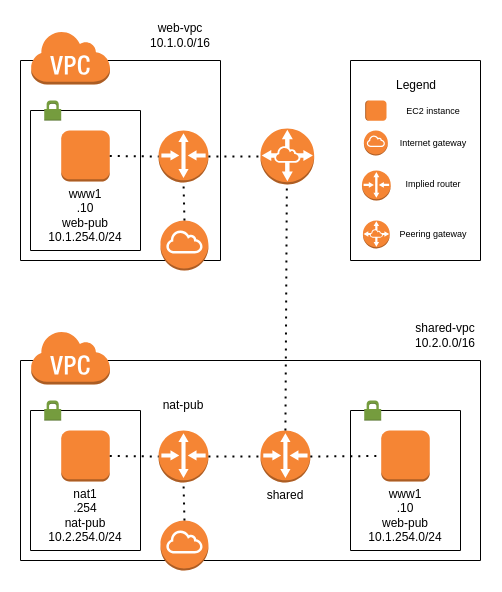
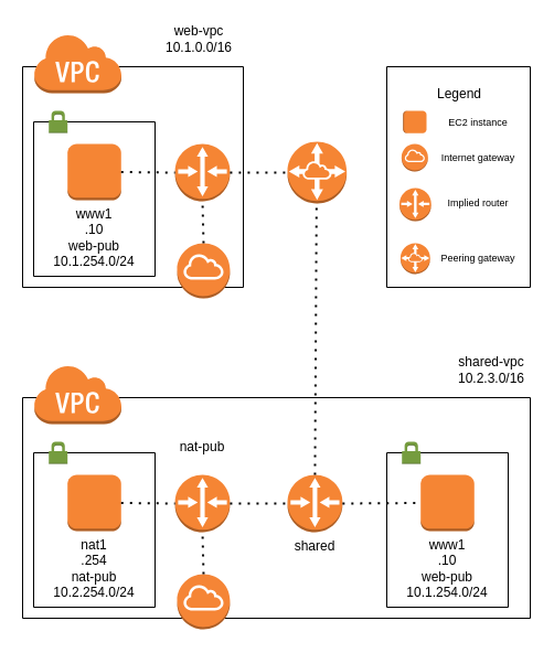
  <mxCell id="0" />
  <mxCell id="1" parent="0" />
  <mxCell id="2" value="" style="swimlane;startSize=0;" vertex="1" parent="1"><mxGeometry x="20" y="60" width="200" height="200" as="geometry" /></mxCell>
  <mxCell id="3" value="" style="outlineConnect=0;dashed=0;verticalLabelPosition=bottom;verticalAlign=top;align=center;html=1;shape=mxgraph.aws3.virtual_private_cloud;fillColor=#F58534;gradientColor=none;" vertex="1" parent="2"><mxGeometry x="10" y="-30" width="79.5" height="54" as="geometry" /></mxCell>
  <mxCell id="4" value="" style="outlineConnect=0;dashed=0;verticalLabelPosition=bottom;verticalAlign=top;align=center;html=1;shape=mxgraph.aws3.internet_gateway;fillColor=#F58536;gradientColor=none;" vertex="1" parent="2"><mxGeometry x="140" y="160" width="47.92" height="50" as="geometry" /></mxCell>
  <mxCell id="5" value="" style="swimlane;startSize=0;" vertex="1" parent="2"><mxGeometry x="10" y="50" width="110" height="140" as="geometry" /></mxCell>
  <mxCell id="6" value="www1&lt;div&gt;.10&lt;/div&gt;&lt;div&gt;web-pub&lt;br&gt;&lt;div&gt;10.1.254.0/24&lt;/div&gt;&lt;/div&gt;" style="text;html=1;align=center;verticalAlign=middle;whiteSpace=wrap;rounded=0;" vertex="1" parent="5"><mxGeometry x="25" y="90" width="60" height="30" as="geometry" /></mxCell>
  <mxCell id="7" value="" style="outlineConnect=0;dashed=0;verticalLabelPosition=bottom;verticalAlign=top;align=center;html=1;shape=mxgraph.aws3.instance;fillColor=#F58534;gradientColor=none;" vertex="1" parent="5"><mxGeometry x="30.71" y="20" width="48.57" height="51" as="geometry" /></mxCell>
  <mxCell id="8" value="" style="outlineConnect=0;dashed=0;verticalLabelPosition=bottom;verticalAlign=top;align=center;html=1;shape=mxgraph.aws3.permissions;fillColor=#759C3E;gradientColor=none;" vertex="1" parent="5"><mxGeometry x="13.73" y="-10" width="16.98" height="20" as="geometry" /></mxCell>
  <mxCell id="9" value="" style="outlineConnect=0;dashed=0;verticalLabelPosition=bottom;verticalAlign=top;align=center;html=1;shape=mxgraph.aws3.router;fillColor=#F58534;gradientColor=none;" vertex="1" parent="2"><mxGeometry x="138.09" y="70" width="49.83" height="52" as="geometry" /></mxCell>
  <mxCell id="10" value="" style="endArrow=none;dashed=1;html=1;dashPattern=1 3;strokeWidth=2;rounded=0;entryX=0.5;entryY=1;entryDx=0;entryDy=0;entryPerimeter=0;exitX=0.5;exitY=0;exitDx=0;exitDy=0;exitPerimeter=0;" edge="1" parent="2" source="4" target="9"><mxGeometry width="50" height="50" relative="1" as="geometry"><mxPoint x="140" y="190" as="sourcePoint" /><mxPoint x="190" y="140" as="targetPoint" /></mxGeometry></mxCell>
  <mxCell id="11" value="" style="endArrow=none;dashed=1;html=1;dashPattern=1 3;strokeWidth=2;rounded=0;entryX=0;entryY=0.5;entryDx=0;entryDy=0;entryPerimeter=0;exitX=1;exitY=0.5;exitDx=0;exitDy=0;exitPerimeter=0;" edge="1" parent="2" source="7" target="9"><mxGeometry width="50" height="50" relative="1" as="geometry"><mxPoint x="140" y="190" as="sourcePoint" /><mxPoint x="190" y="140" as="targetPoint" /></mxGeometry></mxCell>
  <mxCell id="12" value="web-vpc&lt;div&gt;10.1.0.0/16&lt;/div&gt;" style="text;html=1;align=center;verticalAlign=middle;whiteSpace=wrap;rounded=0;" vertex="1" parent="1"><mxGeometry x="150" y="20" width="60" height="30" as="geometry" /></mxCell>
  <mxCell id="13" value="" style="outlineConnect=0;dashed=0;verticalLabelPosition=bottom;verticalAlign=top;align=center;html=1;shape=mxgraph.aws3.vpc_peering;fillColor=#F58534;gradientColor=none;" vertex="1" parent="1"><mxGeometry x="260" y="128" width="53.67" height="56" as="geometry" /></mxCell>
  <mxCell id="14" value="" style="endArrow=none;dashed=1;html=1;dashPattern=1 3;strokeWidth=2;rounded=0;exitX=1;exitY=0.5;exitDx=0;exitDy=0;exitPerimeter=0;entryX=0;entryY=0.5;entryDx=0;entryDy=0;entryPerimeter=0;" edge="1" parent="1" source="9" target="13"><mxGeometry width="50" height="50" relative="1" as="geometry"><mxPoint x="160" y="250" as="sourcePoint" /><mxPoint x="210" y="200" as="targetPoint" /></mxGeometry></mxCell>
  <mxCell id="15" value="" style="swimlane;startSize=0;" vertex="1" parent="1"><mxGeometry x="20" y="360" width="460" height="200" as="geometry" /></mxCell>
  <mxCell id="16" value="" style="outlineConnect=0;dashed=0;verticalLabelPosition=bottom;verticalAlign=top;align=center;html=1;shape=mxgraph.aws3.virtual_private_cloud;fillColor=#F58534;gradientColor=none;" vertex="1" parent="15"><mxGeometry x="10" y="-30" width="79.5" height="54" as="geometry" /></mxCell>
  <mxCell id="17" value="" style="outlineConnect=0;dashed=0;verticalLabelPosition=bottom;verticalAlign=top;align=center;html=1;shape=mxgraph.aws3.internet_gateway;fillColor=#F58536;gradientColor=none;" vertex="1" parent="15"><mxGeometry x="140" y="160" width="47.92" height="50" as="geometry" /></mxCell>
  <mxCell id="18" value="" style="swimlane;startSize=0;" vertex="1" parent="15"><mxGeometry x="10" y="50" width="110" height="140" as="geometry" /></mxCell>
  <mxCell id="19" value="nat1&lt;div&gt;.254&lt;/div&gt;&lt;div&gt;nat-pub&lt;br&gt;&lt;div&gt;10.2.254.0/24&lt;/div&gt;&lt;/div&gt;" style="text;html=1;align=center;verticalAlign=middle;whiteSpace=wrap;rounded=0;" vertex="1" parent="18"><mxGeometry x="25" y="70" width="60" height="70" as="geometry" /></mxCell>
  <mxCell id="20" value="" style="outlineConnect=0;dashed=0;verticalLabelPosition=bottom;verticalAlign=top;align=center;html=1;shape=mxgraph.aws3.instance;fillColor=#F58534;gradientColor=none;" vertex="1" parent="18"><mxGeometry x="30.71" y="20" width="48.57" height="51" as="geometry" /></mxCell>
  <mxCell id="21" value="" style="outlineConnect=0;dashed=0;verticalLabelPosition=bottom;verticalAlign=top;align=center;html=1;shape=mxgraph.aws3.permissions;fillColor=#759C3E;gradientColor=none;" vertex="1" parent="18"><mxGeometry x="13.73" y="-10" width="16.98" height="20" as="geometry" /></mxCell>
  <mxCell id="22" value="" style="outlineConnect=0;dashed=0;verticalLabelPosition=bottom;verticalAlign=top;align=center;html=1;shape=mxgraph.aws3.router;fillColor=#F58534;gradientColor=none;" vertex="1" parent="15"><mxGeometry x="138.09" y="70" width="49.83" height="52" as="geometry" /></mxCell>
  <mxCell id="23" value="" style="endArrow=none;dashed=1;html=1;dashPattern=1 3;strokeWidth=2;rounded=0;entryX=0.5;entryY=1;entryDx=0;entryDy=0;entryPerimeter=0;exitX=0.5;exitY=0;exitDx=0;exitDy=0;exitPerimeter=0;" edge="1" parent="15" source="17" target="22"><mxGeometry width="50" height="50" relative="1" as="geometry"><mxPoint x="140" y="190" as="sourcePoint" /><mxPoint x="190" y="140" as="targetPoint" /></mxGeometry></mxCell>
  <mxCell id="24" value="" style="endArrow=none;dashed=1;html=1;dashPattern=1 3;strokeWidth=2;rounded=0;entryX=0;entryY=0.5;entryDx=0;entryDy=0;entryPerimeter=0;exitX=1;exitY=0.5;exitDx=0;exitDy=0;exitPerimeter=0;" edge="1" parent="15" source="20" target="22"><mxGeometry width="50" height="50" relative="1" as="geometry"><mxPoint x="140" y="190" as="sourcePoint" /><mxPoint x="190" y="140" as="targetPoint" /></mxGeometry></mxCell>
  <mxCell id="25" value="" style="swimlane;startSize=0;" vertex="1" parent="15"><mxGeometry x="330" y="50" width="110" height="140" as="geometry" /></mxCell>
  <mxCell id="26" value="www1&lt;div&gt;.10&lt;/div&gt;&lt;div&gt;web-pub&lt;br&gt;&lt;div&gt;10.1.254.0/24&lt;/div&gt;&lt;/div&gt;" style="text;html=1;align=center;verticalAlign=middle;whiteSpace=wrap;rounded=0;" vertex="1" parent="25"><mxGeometry x="25" y="90" width="60" height="30" as="geometry" /></mxCell>
  <mxCell id="27" value="" style="outlineConnect=0;dashed=0;verticalLabelPosition=bottom;verticalAlign=top;align=center;html=1;shape=mxgraph.aws3.instance;fillColor=#F58534;gradientColor=none;" vertex="1" parent="25"><mxGeometry x="30.71" y="20" width="48.57" height="51" as="geometry" /></mxCell>
  <mxCell id="28" value="" style="outlineConnect=0;dashed=0;verticalLabelPosition=bottom;verticalAlign=top;align=center;html=1;shape=mxgraph.aws3.permissions;fillColor=#759C3E;gradientColor=none;" vertex="1" parent="25"><mxGeometry x="13.73" y="-10" width="16.98" height="20" as="geometry" /></mxCell>
  <mxCell id="29" value="" style="outlineConnect=0;dashed=0;verticalLabelPosition=bottom;verticalAlign=top;align=center;html=1;shape=mxgraph.aws3.router;fillColor=#F58534;gradientColor=none;" vertex="1" parent="15"><mxGeometry x="240" y="70" width="49.83" height="52" as="geometry" /></mxCell>
  <mxCell id="30" value="nat-pub" style="text;html=1;align=center;verticalAlign=middle;whiteSpace=wrap;rounded=0;" vertex="1" parent="15"><mxGeometry x="133.01" y="30" width="60" height="30" as="geometry" /></mxCell>
  <mxCell id="31" value="shared" style="text;html=1;align=center;verticalAlign=middle;whiteSpace=wrap;rounded=0;" vertex="1" parent="15"><mxGeometry x="234.92" y="120" width="60" height="30" as="geometry" /></mxCell>
  <mxCell id="32" value="" style="endArrow=none;dashed=1;html=1;dashPattern=1 3;strokeWidth=2;rounded=0;exitX=1;exitY=0.5;exitDx=0;exitDy=0;exitPerimeter=0;entryX=0;entryY=0.5;entryDx=0;entryDy=0;entryPerimeter=0;" edge="1" parent="15" source="29" target="27"><mxGeometry width="50" height="50" relative="1" as="geometry"><mxPoint x="289.83" y="95.57" as="sourcePoint" /><mxPoint x="341.83" y="95.57" as="targetPoint" /></mxGeometry></mxCell>
- <mxCell id="33" value="shared-vpc&lt;div&gt;10.2.0.0/16&lt;/div&gt;" style="text;html=1;align=center;verticalAlign=middle;whiteSpace=wrap;rounded=0;" vertex="1" parent="1"><mxGeometry x="410" y="320" width="70" height="30" as="geometry" /></mxCell>
+ <mxCell id="33" value="shared-vpc&lt;div&gt;10.2.3.0/16&lt;/div&gt;" style="text;html=1;align=center;verticalAlign=middle;whiteSpace=wrap;rounded=0;" vertex="1" parent="1"><mxGeometry x="410" y="320" width="70" height="30" as="geometry" /></mxCell>
  <mxCell id="34" value="" style="endArrow=none;dashed=1;html=1;dashPattern=1 3;strokeWidth=2;rounded=0;exitX=1;exitY=0.5;exitDx=0;exitDy=0;exitPerimeter=0;entryX=0;entryY=0.5;entryDx=0;entryDy=0;entryPerimeter=0;" edge="1" parent="1" source="22"><mxGeometry width="50" height="50" relative="1" as="geometry"><mxPoint x="160" y="550" as="sourcePoint" /><mxPoint x="260" y="456" as="targetPoint" /></mxGeometry></mxCell>
  <mxCell id="35" value="" style="endArrow=none;dashed=1;html=1;dashPattern=1 3;strokeWidth=2;rounded=0;entryX=0.5;entryY=1;entryDx=0;entryDy=0;entryPerimeter=0;exitX=0.5;exitY=0;exitDx=0;exitDy=0;exitPerimeter=0;" edge="1" parent="1" source="29"><mxGeometry width="50" height="50" relative="1" as="geometry"><mxPoint x="287.34" y="222" as="sourcePoint" /><mxPoint x="286.34" y="184" as="targetPoint" /></mxGeometry></mxCell>
  <mxCell id="36" value="" style="swimlane;startSize=0;" vertex="1" parent="1"><mxGeometry x="350" y="60" width="130" height="200" as="geometry" /></mxCell>
  <mxCell id="37" value="Legend" style="text;html=1;align=center;verticalAlign=middle;whiteSpace=wrap;rounded=0;" vertex="1" parent="36"><mxGeometry x="36" y="10" width="60" height="30" as="geometry" /></mxCell>
  <mxCell id="38" value="" style="outlineConnect=0;dashed=0;verticalLabelPosition=bottom;verticalAlign=top;align=center;html=1;shape=mxgraph.aws3.instance;fillColor=#F58534;gradientColor=none;direction=south;" vertex="1" parent="36"><mxGeometry x="14.72" y="40" width="21.28" height="20.26" as="geometry" /></mxCell>
  <mxCell id="39" value="" style="outlineConnect=0;dashed=0;verticalLabelPosition=bottom;verticalAlign=top;align=center;html=1;shape=mxgraph.aws3.internet_gateway;fillColor=#F58536;gradientColor=none;" vertex="1" parent="36"><mxGeometry x="13.38" y="70" width="23.96" height="25" as="geometry" /></mxCell>
  <mxCell id="40" value="" style="outlineConnect=0;dashed=0;verticalLabelPosition=bottom;verticalAlign=top;align=center;html=1;shape=mxgraph.aws3.router;fillColor=#F58534;gradientColor=none;" vertex="1" parent="36"><mxGeometry x="11.48" y="110" width="28.75" height="30" as="geometry" /></mxCell>
  <mxCell id="41" value="" style="outlineConnect=0;dashed=0;verticalLabelPosition=bottom;verticalAlign=top;align=center;html=1;shape=mxgraph.aws3.vpc_peering;fillColor=#F58534;gradientColor=none;" vertex="1" parent="36"><mxGeometry x="12.44" y="160" width="26.84" height="28" as="geometry" /></mxCell>
  <mxCell id="42" value="&lt;font style=&quot;font-size: 9px;&quot;&gt;EC2 instance&lt;/font&gt;" style="text;html=1;align=center;verticalAlign=middle;whiteSpace=wrap;rounded=0;" vertex="1" parent="36"><mxGeometry x="46" y="37.57" width="74" height="25.13" as="geometry" /></mxCell>
  <mxCell id="43" value="&lt;font style=&quot;font-size: 9px;&quot;&gt;Internet gateway&lt;/font&gt;" style="text;html=1;align=center;verticalAlign=middle;whiteSpace=wrap;rounded=0;" vertex="1" parent="36"><mxGeometry x="46" y="69.87" width="74" height="25.13" as="geometry" /></mxCell>
  <mxCell id="44" value="&lt;font style=&quot;font-size: 9px;&quot;&gt;Implied router&lt;/font&gt;" style="text;html=1;align=center;verticalAlign=middle;whiteSpace=wrap;rounded=0;" vertex="1" parent="36"><mxGeometry x="46" y="110" width="74" height="25.13" as="geometry" /></mxCell>
  <mxCell id="45" value="&lt;font style=&quot;font-size: 9px;&quot;&gt;Peering gateway&lt;/font&gt;" style="text;html=1;align=center;verticalAlign=middle;whiteSpace=wrap;rounded=0;" vertex="1" parent="36"><mxGeometry x="41" y="160" width="84" height="25.13" as="geometry" /></mxCell>
